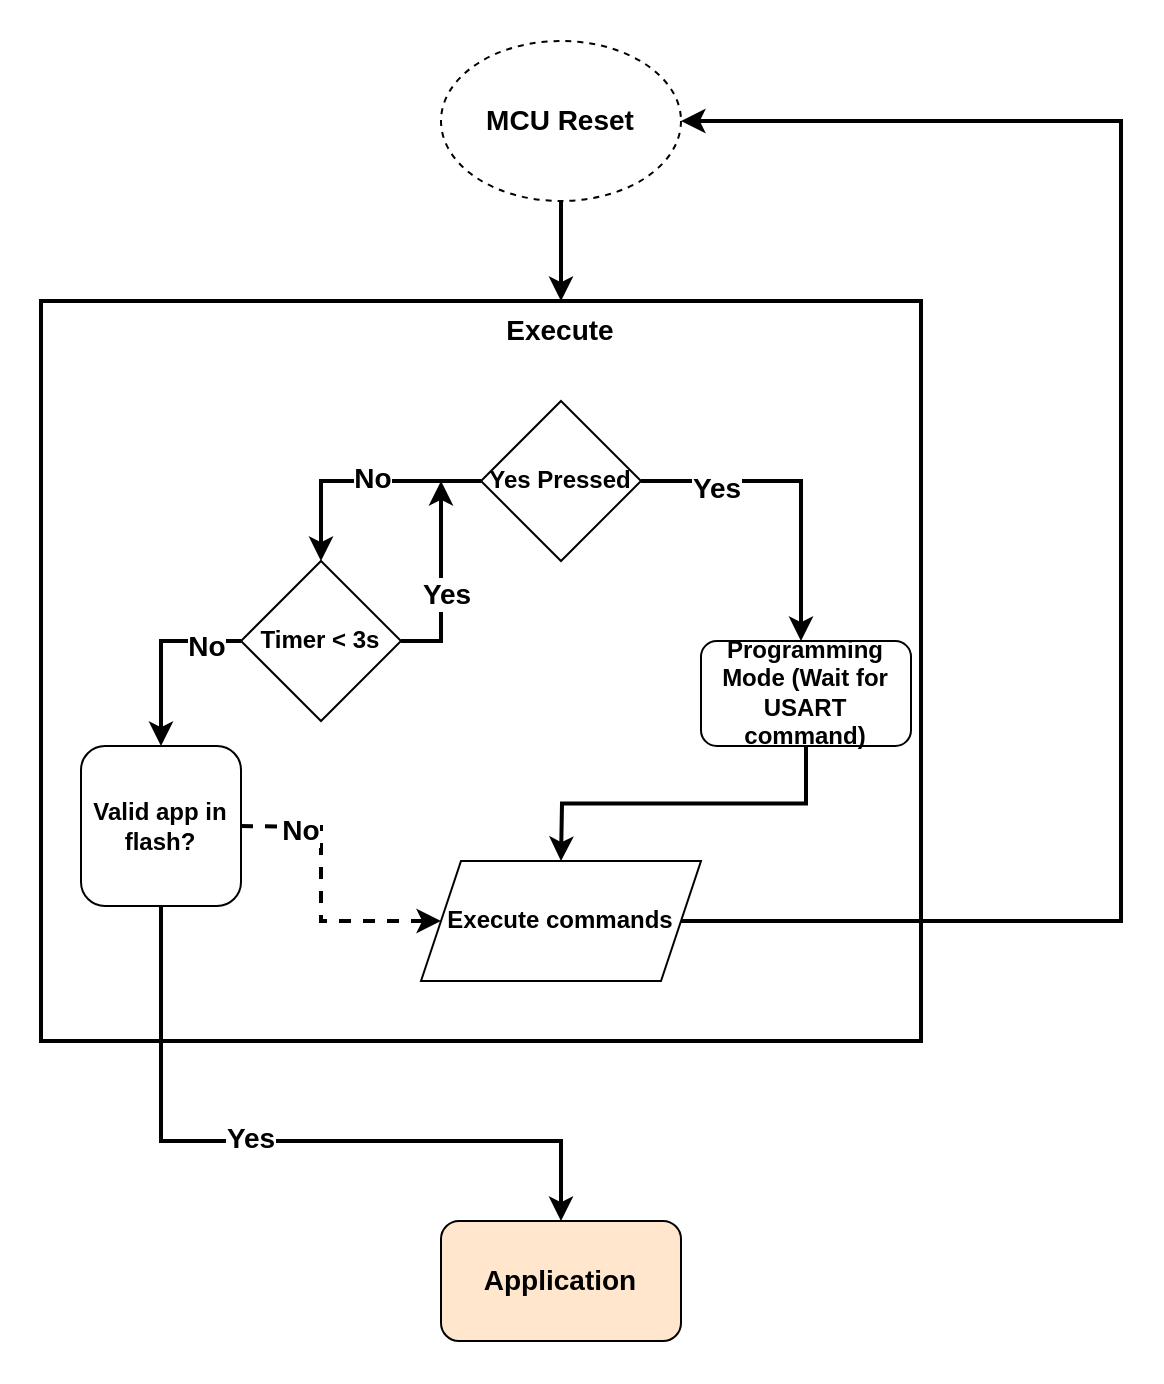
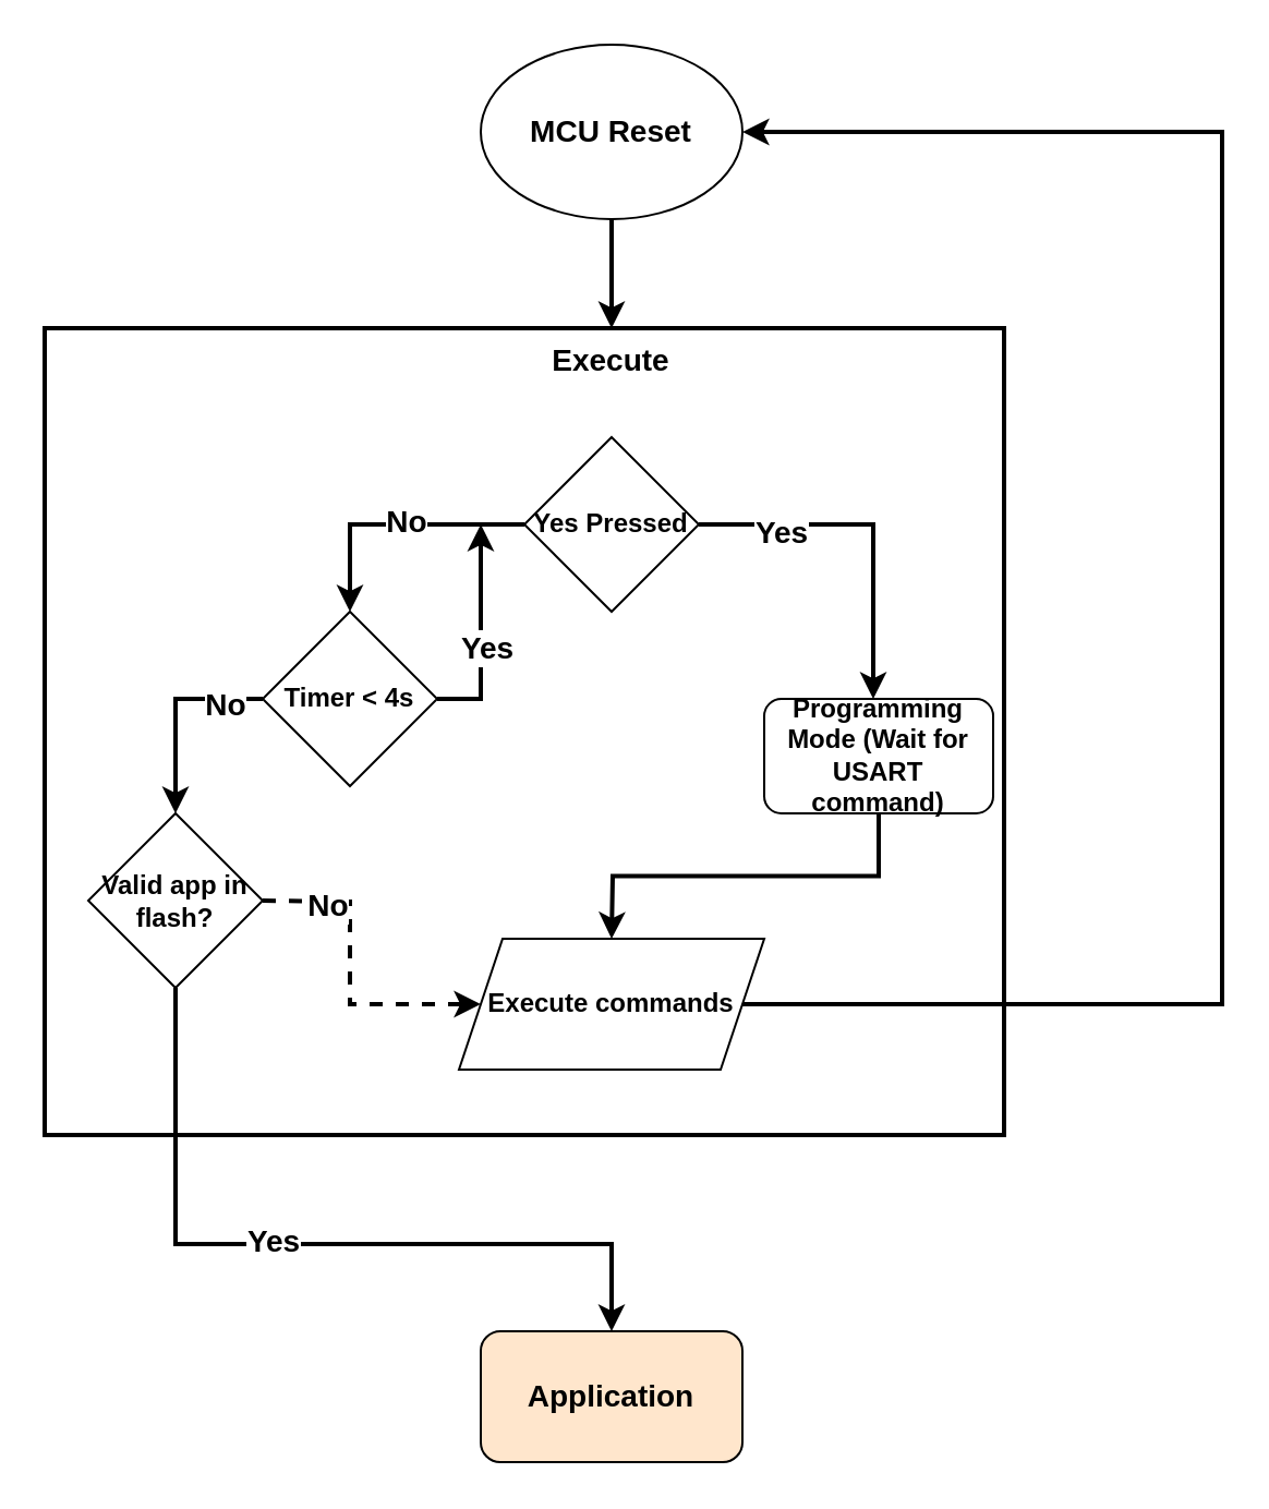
  <mxCell id="0" />
  <mxCell id="1" parent="0" />
  <mxCell id="2" value="" style="rounded=0;whiteSpace=wrap;html=1;fillColor=none;strokeWidth=2;" vertex="1" parent="1"><mxGeometry x="20" y="150" width="440" height="370" as="geometry" /></mxCell>
- <mxCell id="3" value="&lt;font style=&quot;font-size: 14px;&quot;&gt;&lt;b&gt;MCU Reset&lt;/b&gt;&lt;/font&gt;" style="ellipse;whiteSpace=wrap;html=1;dashed=1;" vertex="1" parent="1"><mxGeometry x="220" y="20" width="120" height="80" as="geometry" /></mxCell>
+ <mxCell id="3" value="&lt;font style=&quot;font-size: 14px;&quot;&gt;&lt;b&gt;MCU Reset&lt;/b&gt;&lt;/font&gt;" style="ellipse;whiteSpace=wrap;html=1;" vertex="1" parent="1"><mxGeometry x="220" y="20" width="120" height="80" as="geometry" /></mxCell>
  <mxCell id="4" value="" style="endArrow=classic;html=1;rounded=0;exitX=0.5;exitY=1;exitDx=0;exitDy=0;strokeWidth=2;" edge="1" parent="1" source="3"><mxGeometry width="50" height="50" relative="1" as="geometry"><mxPoint x="320" y="500" as="sourcePoint" /><mxPoint x="280" y="150" as="targetPoint" /></mxGeometry></mxCell>
  <mxCell id="5" value="&lt;b&gt;Yes Pressed&lt;/b&gt;" style="rhombus;whiteSpace=wrap;html=1;" vertex="1" parent="1"><mxGeometry x="240" y="200" width="80" height="80" as="geometry" /></mxCell>
  <mxCell id="6" value="" style="endArrow=classic;html=1;rounded=0;exitX=1;exitY=0.5;exitDx=0;exitDy=0;strokeWidth=2;" edge="1" parent="1" source="5"><mxGeometry width="50" height="50" relative="1" as="geometry"><mxPoint x="320" y="450" as="sourcePoint" /><mxPoint x="400" y="320" as="targetPoint" /><Array as="points"><mxPoint x="400" y="240" /></Array></mxGeometry></mxCell>
  <mxCell id="7" value="Yes" style="edgeLabel;html=1;align=center;verticalAlign=middle;resizable=0;points=[];fontSize=14;fontStyle=1" vertex="1" connectable="0" parent="6"><mxGeometry x="-0.537" y="-3" relative="1" as="geometry"><mxPoint as="offset" /></mxGeometry></mxCell>
- <mxCell id="8" value="&lt;b&gt;Timer &amp;lt; 3s&lt;/b&gt;" style="rhombus;whiteSpace=wrap;html=1;" vertex="1" parent="1"><mxGeometry x="120" y="280" width="80" height="80" as="geometry" /></mxCell>
+ <mxCell id="8" value="&lt;b&gt;Timer &amp;lt; 4s&lt;/b&gt;" style="rhombus;whiteSpace=wrap;html=1;" vertex="1" parent="1"><mxGeometry x="120" y="280" width="80" height="80" as="geometry" /></mxCell>
  <mxCell id="9" value="" style="endArrow=classic;html=1;rounded=0;exitX=0;exitY=0.5;exitDx=0;exitDy=0;entryX=0.5;entryY=0;entryDx=0;entryDy=0;strokeWidth=2;" edge="1" parent="1" source="5" target="8"><mxGeometry width="50" height="50" relative="1" as="geometry"><mxPoint x="320" y="450" as="sourcePoint" /><mxPoint x="370" y="400" as="targetPoint" /><Array as="points"><mxPoint x="160" y="240" /></Array></mxGeometry></mxCell>
  <mxCell id="10" value="No" style="edgeLabel;html=1;align=center;verticalAlign=middle;resizable=0;points=[];fontSize=14;fontStyle=1" vertex="1" connectable="0" parent="9"><mxGeometry x="-0.083" y="-2" relative="1" as="geometry"><mxPoint as="offset" /></mxGeometry></mxCell>
  <mxCell id="11" value="" style="endArrow=classic;html=1;rounded=0;exitX=1;exitY=0.5;exitDx=0;exitDy=0;strokeWidth=2;" edge="1" parent="1" source="8"><mxGeometry width="50" height="50" relative="1" as="geometry"><mxPoint x="220" y="370" as="sourcePoint" /><mxPoint x="220" y="240" as="targetPoint" /><Array as="points"><mxPoint x="220" y="320" /></Array></mxGeometry></mxCell>
  <mxCell id="12" value="Yes" style="edgeLabel;html=1;align=center;verticalAlign=middle;resizable=0;points=[];fontSize=14;fontStyle=1" vertex="1" connectable="0" parent="11"><mxGeometry x="-0.12" y="-2" relative="1" as="geometry"><mxPoint as="offset" /></mxGeometry></mxCell>
  <mxCell id="13" value="&lt;font style=&quot;font-size: 14px;&quot;&gt;&lt;b&gt;Execute&lt;/b&gt;&lt;/font&gt;" style="text;html=1;align=center;verticalAlign=middle;whiteSpace=wrap;rounded=0;" vertex="1" parent="1"><mxGeometry x="250" y="150" width="60" height="30" as="geometry" /></mxCell>
  <mxCell id="14" value="" style="endArrow=classic;html=1;rounded=0;exitX=0;exitY=0.5;exitDx=0;exitDy=0;entryX=0.5;entryY=0;entryDx=0;entryDy=0;strokeWidth=2;" edge="1" parent="1" source="8" target="20"><mxGeometry width="50" height="50" relative="1" as="geometry"><mxPoint x="320" y="500" as="sourcePoint" /><mxPoint x="40" y="370" as="targetPoint" /><Array as="points"><mxPoint x="80" y="320" /></Array></mxGeometry></mxCell>
  <mxCell id="15" value="No" style="edgeLabel;html=1;align=center;verticalAlign=middle;resizable=0;points=[];fontSize=14;fontStyle=1" vertex="1" connectable="0" parent="14"><mxGeometry x="-0.601" y="2" relative="1" as="geometry"><mxPoint as="offset" /></mxGeometry></mxCell>
  <mxCell id="16" style="edgeStyle=orthogonalEdgeStyle;rounded=0;orthogonalLoop=1;jettySize=auto;html=1;entryX=0.5;entryY=1;entryDx=0;entryDy=0;exitX=0.5;exitY=1;exitDx=0;exitDy=0;strokeWidth=2;" edge="1" parent="1" source="17"><mxGeometry relative="1" as="geometry"><mxPoint x="280" y="430" as="targetPoint" /></mxGeometry></mxCell>
  <mxCell id="17" value="&lt;b&gt;Programming Mode (Wait for USART command)&lt;/b&gt;" style="rounded=1;whiteSpace=wrap;html=1;" vertex="1" parent="1"><mxGeometry x="350" y="320" width="105" height="52.5" as="geometry" /></mxCell>
  <mxCell id="18" value="&lt;b&gt;Execute commands&lt;/b&gt;" style="shape=parallelogram;perimeter=parallelogramPerimeter;whiteSpace=wrap;html=1;fixedSize=1;" vertex="1" parent="1"><mxGeometry x="210" y="430" width="140" height="60" as="geometry" /></mxCell>
  <mxCell id="19" value="" style="endArrow=classic;html=1;rounded=0;entryX=1;entryY=0.5;entryDx=0;entryDy=0;exitX=1;exitY=0.5;exitDx=0;exitDy=0;strokeWidth=2;" edge="1" parent="1" source="18" target="3"><mxGeometry width="50" height="50" relative="1" as="geometry"><mxPoint x="320" y="500" as="sourcePoint" /><mxPoint x="370" y="450" as="targetPoint" /><Array as="points"><mxPoint x="560" y="460" /><mxPoint x="560" y="60" /></Array></mxGeometry></mxCell>
- <mxCell id="20" value="&lt;b&gt;Valid app in flash?&lt;/b&gt;" style="whiteSpace=wrap;html=1;rounded=1;" vertex="1" parent="1"><mxGeometry x="40" y="372.5" width="80" height="80" as="geometry" /></mxCell>
+ <mxCell id="20" value="&lt;b&gt;Valid app in flash?&lt;/b&gt;" style="rhombus;whiteSpace=wrap;html=1;" vertex="1" parent="1"><mxGeometry x="40" y="372.5" width="80" height="80" as="geometry" /></mxCell>
  <mxCell id="21" value="" style="endArrow=classic;html=1;rounded=0;exitX=1;exitY=0.5;exitDx=0;exitDy=0;entryX=0;entryY=0.5;entryDx=0;entryDy=0;strokeWidth=2;dashed=1;" edge="1" parent="1" source="20" target="18"><mxGeometry width="50" height="50" relative="1" as="geometry"><mxPoint x="320" y="500" as="sourcePoint" /><mxPoint x="370" y="450" as="targetPoint" /><Array as="points"><mxPoint x="160" y="413" /><mxPoint x="160" y="460" /></Array></mxGeometry></mxCell>
  <mxCell id="22" value="No" style="edgeLabel;html=1;align=center;verticalAlign=middle;resizable=0;points=[];fontSize=14;fontStyle=1" vertex="1" connectable="0" parent="21"><mxGeometry x="-0.592" y="-2" relative="1" as="geometry"><mxPoint as="offset" /></mxGeometry></mxCell>
  <mxCell id="23" value="&lt;font style=&quot;font-size: 14px;&quot;&gt;&lt;b&gt;Application&lt;/b&gt;&lt;/font&gt;" style="rounded=1;whiteSpace=wrap;html=1;fillColor=#ffe6cc;" vertex="1" parent="1"><mxGeometry x="220" y="610" width="120" height="60" as="geometry" /></mxCell>
  <mxCell id="24" value="" style="endArrow=classic;html=1;rounded=0;exitX=0.5;exitY=1;exitDx=0;exitDy=0;entryX=0.5;entryY=0;entryDx=0;entryDy=0;strokeWidth=2;" edge="1" parent="1" source="20" target="23"><mxGeometry width="50" height="50" relative="1" as="geometry"><mxPoint x="320" y="500" as="sourcePoint" /><mxPoint x="370" y="450" as="targetPoint" /><Array as="points"><mxPoint x="80" y="570" /><mxPoint x="280" y="570" /></Array></mxGeometry></mxCell>
  <mxCell id="25" value="Yes" style="edgeLabel;html=1;align=center;verticalAlign=middle;resizable=0;points=[];fontSize=14;fontStyle=1" vertex="1" connectable="0" parent="24"><mxGeometry x="-0.102" y="2" relative="1" as="geometry"><mxPoint x="1" as="offset" /></mxGeometry></mxCell>
